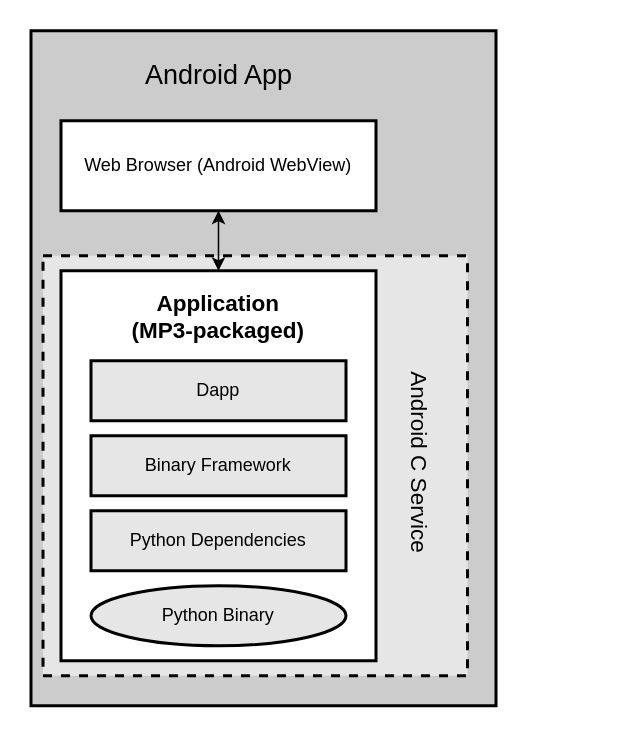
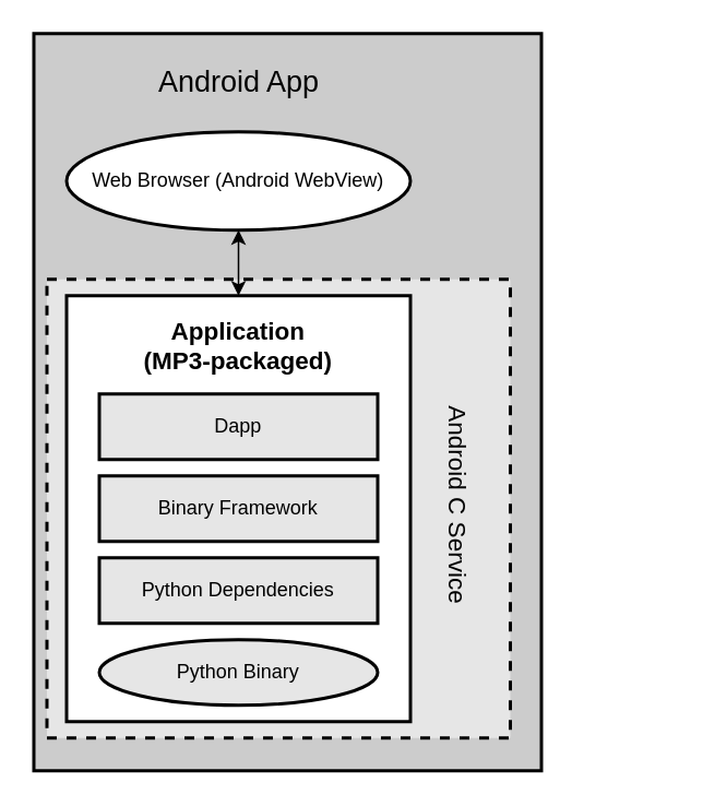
  <mxCell id="0" />
  <mxCell id="1" parent="0" />
  <mxCell id="2" value="" style="rounded=0;whiteSpace=wrap;html=1;fillColor=#CCCCCC;strokeWidth=2;" parent="1" vertex="1"><mxGeometry x="20" y="20" width="310" height="450" as="geometry" /></mxCell>
  <mxCell id="3" value="" style="rounded=0;whiteSpace=wrap;html=1;strokeWidth=2;fillColor=#E6E6E6;dashed=1;" parent="1" vertex="1"><mxGeometry x="28" y="170" width="283" height="280" as="geometry" /></mxCell>
  <mxCell id="4" value="&lt;font style=&quot;font-size: 18px&quot;&gt;Android App&lt;/font&gt;" style="text;html=1;strokeColor=none;fillColor=none;align=center;verticalAlign=middle;whiteSpace=wrap;rounded=0;" parent="1" vertex="1"><mxGeometry x="27.5" y="40" width="235" height="20" as="geometry" /></mxCell>
- <mxCell id="5" value="Web Browser (Android WebView)" style="rounded=0;whiteSpace=wrap;html=1;strokeWidth=2;fillColor=#FFFFFF;" parent="1" vertex="1"><mxGeometry x="40" y="80" width="210" height="60" as="geometry" /></mxCell>
+ <mxCell id="5" value="Web Browser (Android WebView)" style="ellipse;whiteSpace=wrap;html=1;strokeWidth=2;fillColor=#FFFFFF;" parent="1" vertex="1"><mxGeometry x="40" y="80" width="210" height="60" as="geometry" /></mxCell>
  <mxCell id="6" value="" style="rounded=0;whiteSpace=wrap;html=1;strokeWidth=2;fillColor=#FFFFFF;" parent="1" vertex="1"><mxGeometry x="40" y="180" width="210" height="260" as="geometry" /></mxCell>
  <mxCell id="7" value="&lt;font style=&quot;font-size: 15px&quot;&gt;&lt;b&gt;Application &lt;br&gt;(MP3-packaged)&lt;/b&gt;&lt;/font&gt;" style="text;html=1;strokeColor=none;fillColor=none;align=center;verticalAlign=middle;whiteSpace=wrap;rounded=0;" parent="1" vertex="1"><mxGeometry x="60" y="200" width="170" height="20" as="geometry" /></mxCell>
  <mxCell id="8" value="Python Binary" style="ellipse;whiteSpace=wrap;html=1;strokeWidth=2;fillColor=#E6E6E6;" parent="1" vertex="1"><mxGeometry x="60" y="390" width="170" height="40" as="geometry" /></mxCell>
  <mxCell id="9" value="Python Dependencies" style="rounded=0;whiteSpace=wrap;html=1;strokeWidth=2;fillColor=#E6E6E6;" parent="1" vertex="1"><mxGeometry x="60" y="340" width="170" height="40" as="geometry" /></mxCell>
  <mxCell id="10" value="Binary Framework" style="rounded=0;whiteSpace=wrap;html=1;strokeWidth=2;fillColor=#E6E6E6;" parent="1" vertex="1"><mxGeometry x="60" y="290" width="170" height="40" as="geometry" /></mxCell>
  <mxCell id="11" value="Dapp" style="rounded=0;whiteSpace=wrap;html=1;strokeWidth=2;fillColor=#E6E6E6;" parent="1" vertex="1"><mxGeometry x="60" y="240" width="170" height="40" as="geometry" /></mxCell>
  <mxCell id="12" value="" style="endArrow=classic;startArrow=classic;html=1;entryX=0.5;entryY=1;entryDx=0;entryDy=0;exitX=0.5;exitY=0;exitDx=0;exitDy=0;" parent="1" source="6" target="5" edge="1"><mxGeometry width="50" height="50" relative="1" as="geometry"><mxPoint x="20" y="520" as="sourcePoint" /><mxPoint x="70" y="470" as="targetPoint" /></mxGeometry></mxCell>
  <mxCell id="13" value="&lt;font style=&quot;font-size: 15px&quot;&gt;Android C Service&lt;/font&gt;" style="text;html=1;strokeColor=none;fillColor=none;align=center;verticalAlign=middle;whiteSpace=wrap;rounded=0;dashed=1;rotation=90;" parent="1" vertex="1"><mxGeometry x="152" y="289" width="255" height="38" as="geometry" /></mxCell>
